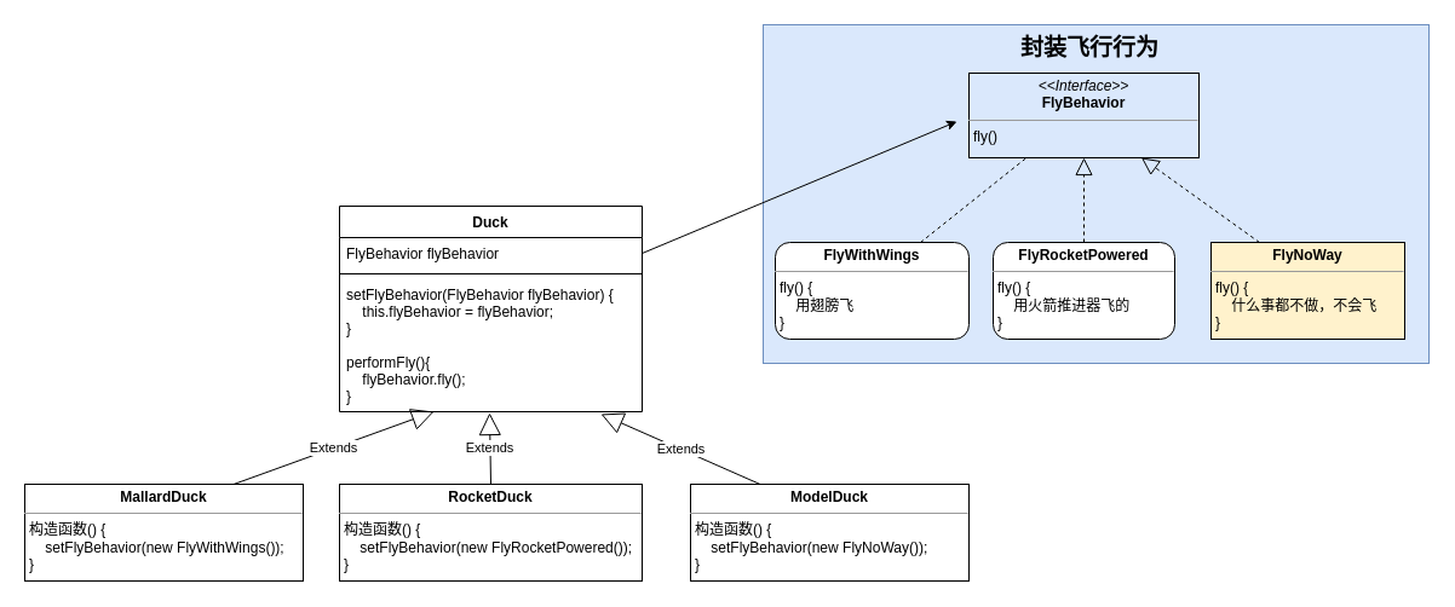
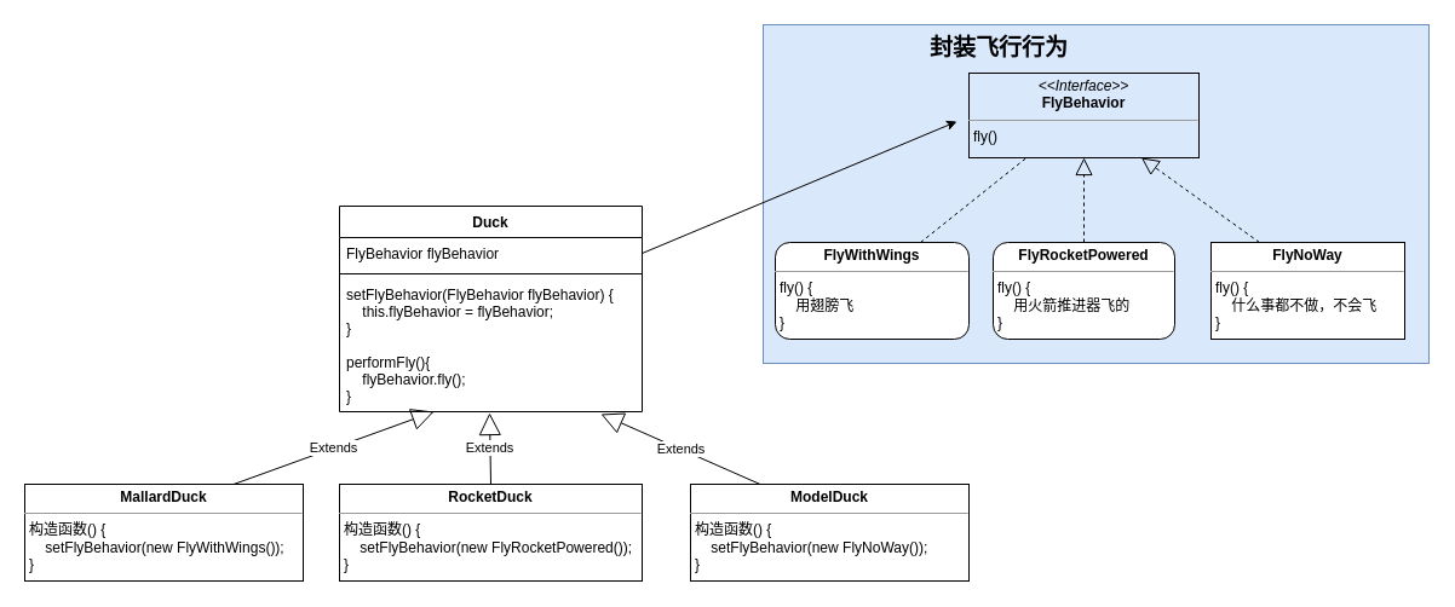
  <mxCell id="0" />
  <mxCell id="1" parent="0" />
  <mxCell id="2" value="" style="rounded=0;whiteSpace=wrap;html=1;fillColor=#dae8fc;strokeColor=#6c8ebf;" vertex="1" parent="1"><mxGeometry x="630" y="20" width="550" height="280" as="geometry" /></mxCell>
  <mxCell id="3" value="&lt;p style=&quot;margin: 0px ; margin-top: 4px ; text-align: center&quot;&gt;&lt;i&gt;&amp;lt;&amp;lt;Interface&amp;gt;&amp;gt;&lt;/i&gt;&lt;br&gt;&lt;b&gt;FlyBehavior&lt;/b&gt;&lt;br&gt;&lt;/p&gt;&lt;hr size=&quot;1&quot;&gt;&lt;p style=&quot;margin: 0px ; margin-left: 4px&quot;&gt;fly()&lt;br&gt;&lt;br&gt;&lt;/p&gt;" style="verticalAlign=top;align=left;overflow=fill;fontSize=12;fontFamily=Helvetica;html=1;fillColor=#dae8fc;" vertex="1" parent="1"><mxGeometry x="800" y="60" width="190" height="70" as="geometry" /></mxCell>
- <mxCell id="4" value="&lt;p style=&quot;margin: 0px ; margin-top: 4px ; text-align: center&quot;&gt;&lt;b&gt;FlyNoWay&lt;/b&gt;&lt;/p&gt;&lt;hr size=&quot;1&quot;&gt;&lt;p style=&quot;margin: 0px ; margin-left: 4px&quot;&gt;fly() {&lt;/p&gt;&lt;p style=&quot;margin: 0px ; margin-left: 4px&quot;&gt;&amp;nbsp; &amp;nbsp; 什么事都不做，不会飞&lt;/p&gt;&lt;p style=&quot;margin: 0px ; margin-left: 4px&quot;&gt;}&lt;/p&gt;" style="verticalAlign=top;align=left;overflow=fill;fontSize=12;fontFamily=Helvetica;html=1;fillColor=#fff2cc;" vertex="1" parent="1"><mxGeometry x="1000" y="200" width="160" height="80" as="geometry" /></mxCell>
+ <mxCell id="4" value="&lt;p style=&quot;margin: 0px ; margin-top: 4px ; text-align: center&quot;&gt;&lt;b&gt;FlyNoWay&lt;/b&gt;&lt;/p&gt;&lt;hr size=&quot;1&quot;&gt;&lt;p style=&quot;margin: 0px ; margin-left: 4px&quot;&gt;fly() {&lt;/p&gt;&lt;p style=&quot;margin: 0px ; margin-left: 4px&quot;&gt;&amp;nbsp; &amp;nbsp; 什么事都不做，不会飞&lt;/p&gt;&lt;p style=&quot;margin: 0px ; margin-left: 4px&quot;&gt;}&lt;/p&gt;" style="verticalAlign=top;align=left;overflow=fill;fontSize=12;fontFamily=Helvetica;html=1;" vertex="1" parent="1"><mxGeometry x="1000" y="200" width="160" height="80" as="geometry" /></mxCell>
  <mxCell id="5" value="&lt;p style=&quot;margin: 0px ; margin-top: 4px ; text-align: center&quot;&gt;&lt;b&gt;FlyWithWings&lt;/b&gt;&lt;br&gt;&lt;/p&gt;&lt;hr size=&quot;1&quot;&gt;&lt;p style=&quot;margin: 0px ; margin-left: 4px&quot;&gt;fly() {&lt;/p&gt;&lt;p style=&quot;margin: 0px ; margin-left: 4px&quot;&gt;&amp;nbsp; &amp;nbsp; 用翅膀飞&lt;/p&gt;&lt;p style=&quot;margin: 0px ; margin-left: 4px&quot;&gt;}&lt;/p&gt;" style="verticalAlign=top;align=left;overflow=fill;fontSize=12;fontFamily=Helvetica;html=1;rounded=1;" vertex="1" parent="1"><mxGeometry x="640" y="200" width="160" height="80" as="geometry" /></mxCell>
  <mxCell id="6" value="&lt;p style=&quot;margin: 0px ; margin-top: 4px ; text-align: center&quot;&gt;&lt;b&gt;FlyRocketPowered&lt;/b&gt;&lt;br&gt;&lt;/p&gt;&lt;hr size=&quot;1&quot;&gt;&lt;p style=&quot;margin: 0px ; margin-left: 4px&quot;&gt;fly() {&lt;/p&gt;&lt;p style=&quot;margin: 0px ; margin-left: 4px&quot;&gt;&amp;nbsp; &amp;nbsp; 用火箭推进器飞的&lt;/p&gt;&lt;p style=&quot;margin: 0px ; margin-left: 4px&quot;&gt;}&lt;/p&gt;" style="verticalAlign=top;align=left;overflow=fill;fontSize=12;fontFamily=Helvetica;html=1;rounded=1;" vertex="1" parent="1"><mxGeometry x="820" y="200" width="150" height="80" as="geometry" /></mxCell>
  <mxCell id="7" value="" style="endArrow=block;dashed=1;endFill=0;endSize=12;html=1;exitX=0.5;exitY=0;exitDx=0;exitDy=0;" edge="1" parent="1" source="6"><mxGeometry width="160" relative="1" as="geometry"><mxPoint x="870" y="170" as="sourcePoint" /><mxPoint x="895" y="130" as="targetPoint" /></mxGeometry></mxCell>
  <mxCell id="8" value="" style="endArrow=block;dashed=1;endFill=0;endSize=12;html=1;exitX=0.25;exitY=0;exitDx=0;exitDy=0;entryX=0.75;entryY=1;entryDx=0;entryDy=0;" edge="1" parent="1" source="4" target="3"><mxGeometry width="160" relative="1" as="geometry"><mxPoint x="1080" y="160" as="sourcePoint" /><mxPoint x="1240" y="160" as="targetPoint" /></mxGeometry></mxCell>
  <mxCell id="9" value="" style="endArrow=none;dashed=1;endFill=0;endSize=12;html=1;exitX=0.75;exitY=0;exitDx=0;exitDy=0;entryX=0.25;entryY=1;entryDx=0;entryDy=0;" edge="1" parent="1" source="5" target="3"><mxGeometry width="160" relative="1" as="geometry"><mxPoint x="690" y="170" as="sourcePoint" /><mxPoint x="850" y="170" as="targetPoint" /></mxGeometry></mxCell>
  <mxCell id="10" value="Duck" style="swimlane;fontStyle=1;align=center;verticalAlign=top;childLayout=stackLayout;horizontal=1;startSize=26;horizontalStack=0;resizeParent=1;resizeParentMax=0;resizeLast=0;collapsible=1;marginBottom=0;" vertex="1" parent="1"><mxGeometry x="280" y="170" width="250" height="170" as="geometry"><mxRectangle x="250" y="360" width="60" height="26" as="alternateBounds" /></mxGeometry></mxCell>
  <mxCell id="11" value="FlyBehavior flyBehavior" style="text;strokeColor=none;fillColor=none;align=left;verticalAlign=top;spacingLeft=4;spacingRight=4;overflow=hidden;rotatable=0;points=[[0,0.5],[1,0.5]];portConstraint=eastwest;" vertex="1" parent="10"><mxGeometry y="26" width="250" height="26" as="geometry" /></mxCell>
  <mxCell id="12" value="" style="line;strokeWidth=1;fillColor=none;align=left;verticalAlign=middle;spacingTop=-1;spacingLeft=3;spacingRight=3;rotatable=0;labelPosition=right;points=[];portConstraint=eastwest;" vertex="1" parent="10"><mxGeometry y="52" width="250" height="8" as="geometry" /></mxCell>
  <mxCell id="13" value="setFlyBehavior(FlyBehavior flyBehavior) {&#10;    this.flyBehavior = flyBehavior;&#10;}&#10;&#10;performFly(){&#10;    flyBehavior.fly();&#10;}" style="text;strokeColor=none;fillColor=none;align=left;verticalAlign=top;spacingLeft=4;spacingRight=4;overflow=hidden;rotatable=0;points=[[0,0.5],[1,0.5]];portConstraint=eastwest;" vertex="1" parent="10"><mxGeometry y="60" width="250" height="110" as="geometry" /></mxCell>
  <mxCell id="14" value="&lt;p style=&quot;margin: 0px ; margin-top: 4px ; text-align: center&quot;&gt;&lt;b&gt;MallardDuck&lt;/b&gt;&lt;br&gt;&lt;/p&gt;&lt;hr size=&quot;1&quot;&gt;&lt;p style=&quot;margin: 0px ; margin-left: 4px&quot;&gt;构造函数() {&lt;/p&gt;&lt;p style=&quot;margin: 0px ; margin-left: 4px&quot;&gt;&amp;nbsp; &amp;nbsp; setFlyBehavior(new FlyWithWings());&lt;/p&gt;&lt;p style=&quot;margin: 0px ; margin-left: 4px&quot;&gt;}&lt;/p&gt;" style="verticalAlign=top;align=left;overflow=fill;fontSize=12;fontFamily=Helvetica;html=1;" vertex="1" parent="1"><mxGeometry x="20" y="400" width="230" height="80" as="geometry" /></mxCell>
  <mxCell id="15" value="&lt;p style=&quot;margin: 0px ; margin-top: 4px ; text-align: center&quot;&gt;&lt;b&gt;ModelDuck&lt;/b&gt;&lt;br&gt;&lt;/p&gt;&lt;hr size=&quot;1&quot;&gt;&lt;p style=&quot;margin: 0px ; margin-left: 4px&quot;&gt;构造函数() {&lt;/p&gt;&lt;p style=&quot;margin: 0px ; margin-left: 4px&quot;&gt;&amp;nbsp; &amp;nbsp; setFlyBehavior(new FlyNoWay());&lt;/p&gt;&lt;p style=&quot;margin: 0px ; margin-left: 4px&quot;&gt;}&lt;/p&gt;" style="verticalAlign=top;align=left;overflow=fill;fontSize=12;fontFamily=Helvetica;html=1;" vertex="1" parent="1"><mxGeometry x="570" y="400" width="230" height="80" as="geometry" /></mxCell>
  <mxCell id="16" value="&lt;p style=&quot;margin: 0px ; margin-top: 4px ; text-align: center&quot;&gt;&lt;b&gt;RocketDuck&lt;/b&gt;&lt;br&gt;&lt;/p&gt;&lt;hr size=&quot;1&quot;&gt;&lt;p style=&quot;margin: 0px ; margin-left: 4px&quot;&gt;构造函数() {&lt;/p&gt;&lt;p style=&quot;margin: 0px ; margin-left: 4px&quot;&gt;&amp;nbsp; &amp;nbsp; setFlyBehavior(new FlyRocketPowered());&lt;/p&gt;&lt;p style=&quot;margin: 0px ; margin-left: 4px&quot;&gt;}&lt;/p&gt;" style="verticalAlign=top;align=left;overflow=fill;fontSize=12;fontFamily=Helvetica;html=1;" vertex="1" parent="1"><mxGeometry x="280" y="400" width="250" height="80" as="geometry" /></mxCell>
  <mxCell id="17" value="Extends" style="endArrow=block;endSize=16;endFill=0;html=1;exitX=0.25;exitY=0;exitDx=0;exitDy=0;entryX=0.864;entryY=1.018;entryDx=0;entryDy=0;entryPerimeter=0;" edge="1" parent="1" source="15" target="13"><mxGeometry width="160" relative="1" as="geometry"><mxPoint x="677" y="360" as="sourcePoint" /><mxPoint x="680" y="230" as="targetPoint" /></mxGeometry></mxCell>
  <mxCell id="18" value="Extends" style="endArrow=block;endSize=16;endFill=0;html=1;exitX=0.5;exitY=0;exitDx=0;exitDy=0;entryX=0.496;entryY=1.009;entryDx=0;entryDy=0;entryPerimeter=0;" edge="1" parent="1" source="16" target="13"><mxGeometry width="160" relative="1" as="geometry"><mxPoint x="400" y="360" as="sourcePoint" /><mxPoint x="560" y="360" as="targetPoint" /></mxGeometry></mxCell>
  <mxCell id="19" value="Extends" style="endArrow=block;endSize=16;endFill=0;html=1;exitX=0.75;exitY=0;exitDx=0;exitDy=0;entryX=0.312;entryY=1;entryDx=0;entryDy=0;entryPerimeter=0;" edge="1" parent="1" source="14" target="13"><mxGeometry width="160" relative="1" as="geometry"><mxPoint x="30" y="360" as="sourcePoint" /><mxPoint x="190" y="360" as="targetPoint" /></mxGeometry></mxCell>
- <mxCell id="20" value="封装飞行行为" style="text;html=1;strokeColor=none;fillColor=none;align=center;verticalAlign=middle;whiteSpace=wrap;rounded=0;fontStyle=1;fontSize=19;" vertex="1" parent="1"><mxGeometry x="830" y="30" width="140" height="20" as="geometry" /></mxCell>
+ <mxCell id="20" value="封装飞行行为" style="text;html=1;strokeColor=none;fillColor=none;align=center;verticalAlign=middle;whiteSpace=wrap;rounded=0;fontStyle=1;fontSize=19;" vertex="1" parent="1"><mxGeometry x="755" y="30" width="140" height="20" as="geometry" /></mxCell>
  <mxCell id="21" value="" style="endArrow=classic;html=1;fontSize=19;exitX=1;exitY=0.5;exitDx=0;exitDy=0;" edge="1" parent="1" source="11"><mxGeometry width="50" height="50" relative="1" as="geometry"><mxPoint x="540" y="210" as="sourcePoint" /><mxPoint x="790" y="100" as="targetPoint" /></mxGeometry></mxCell>
